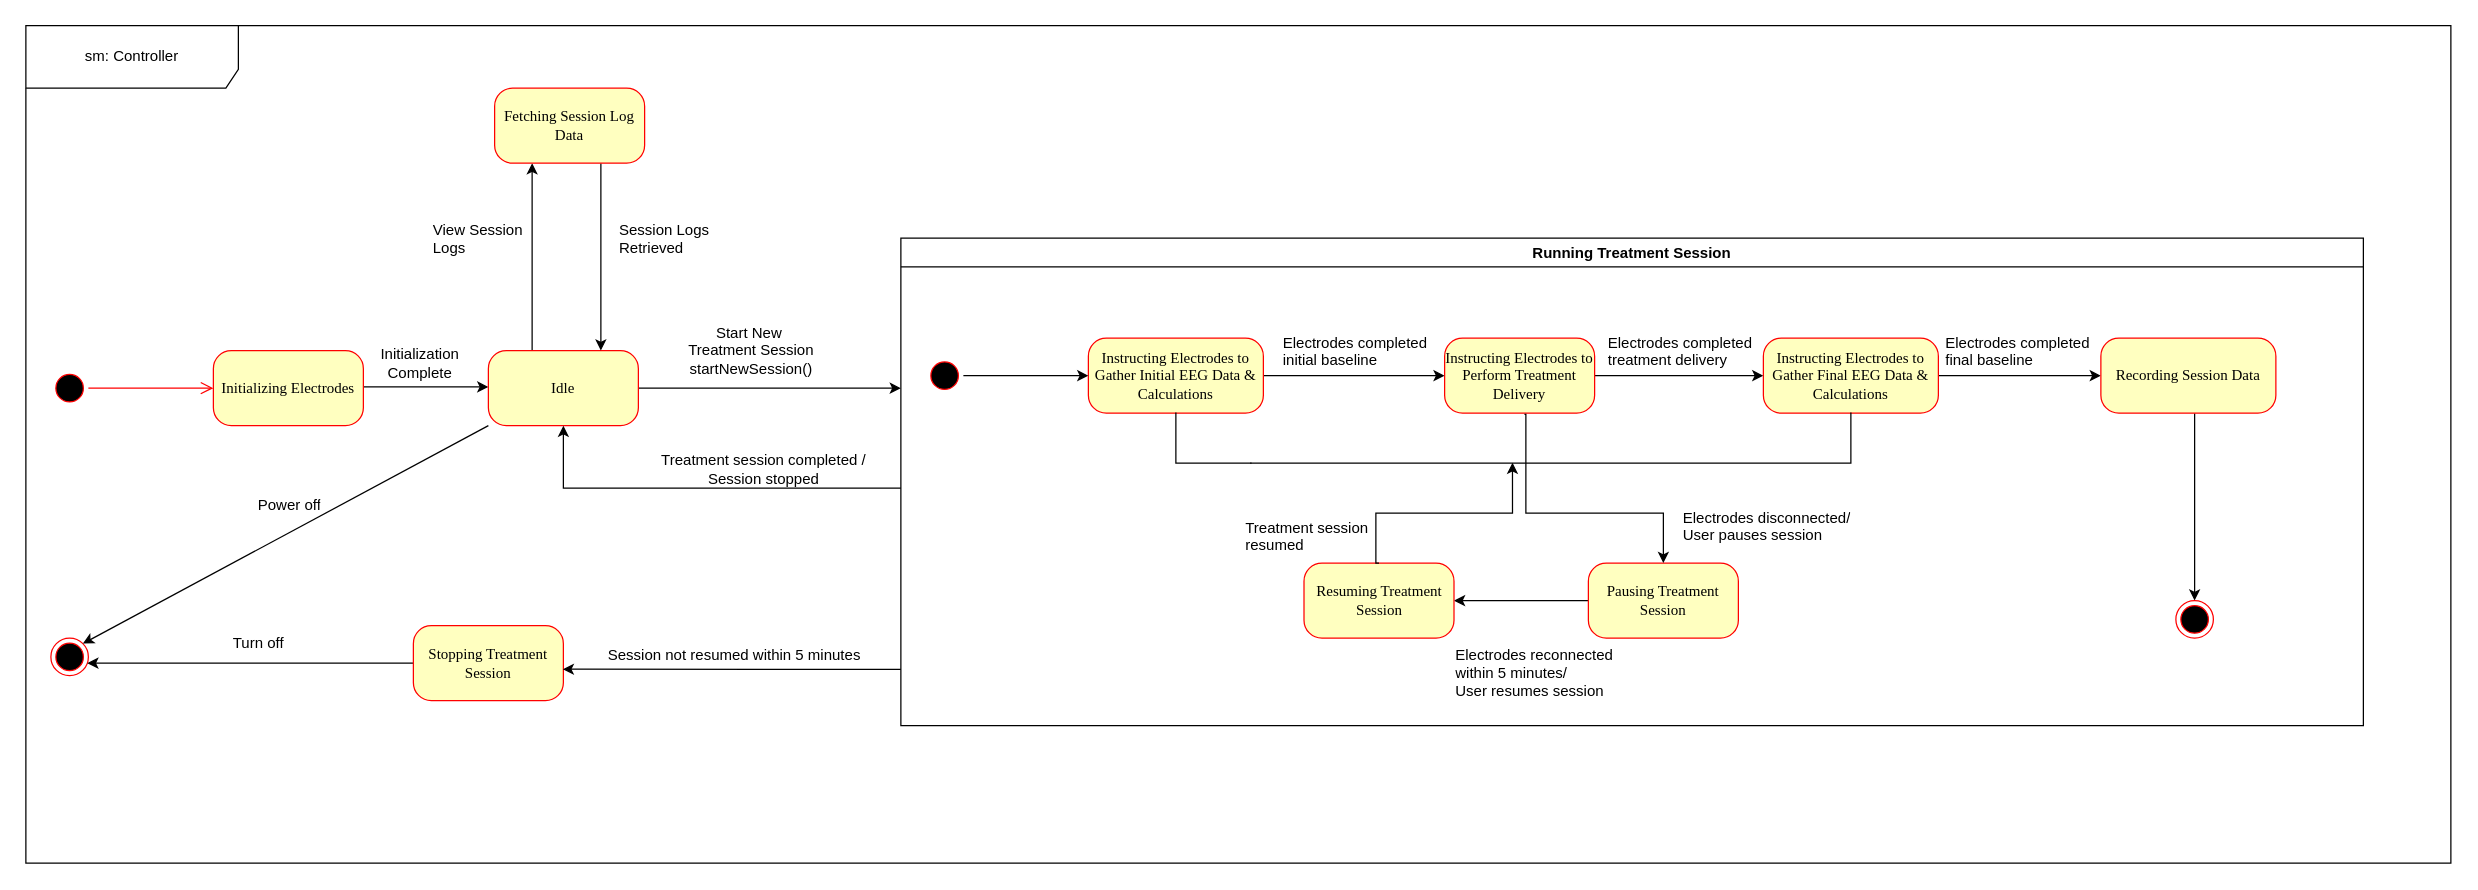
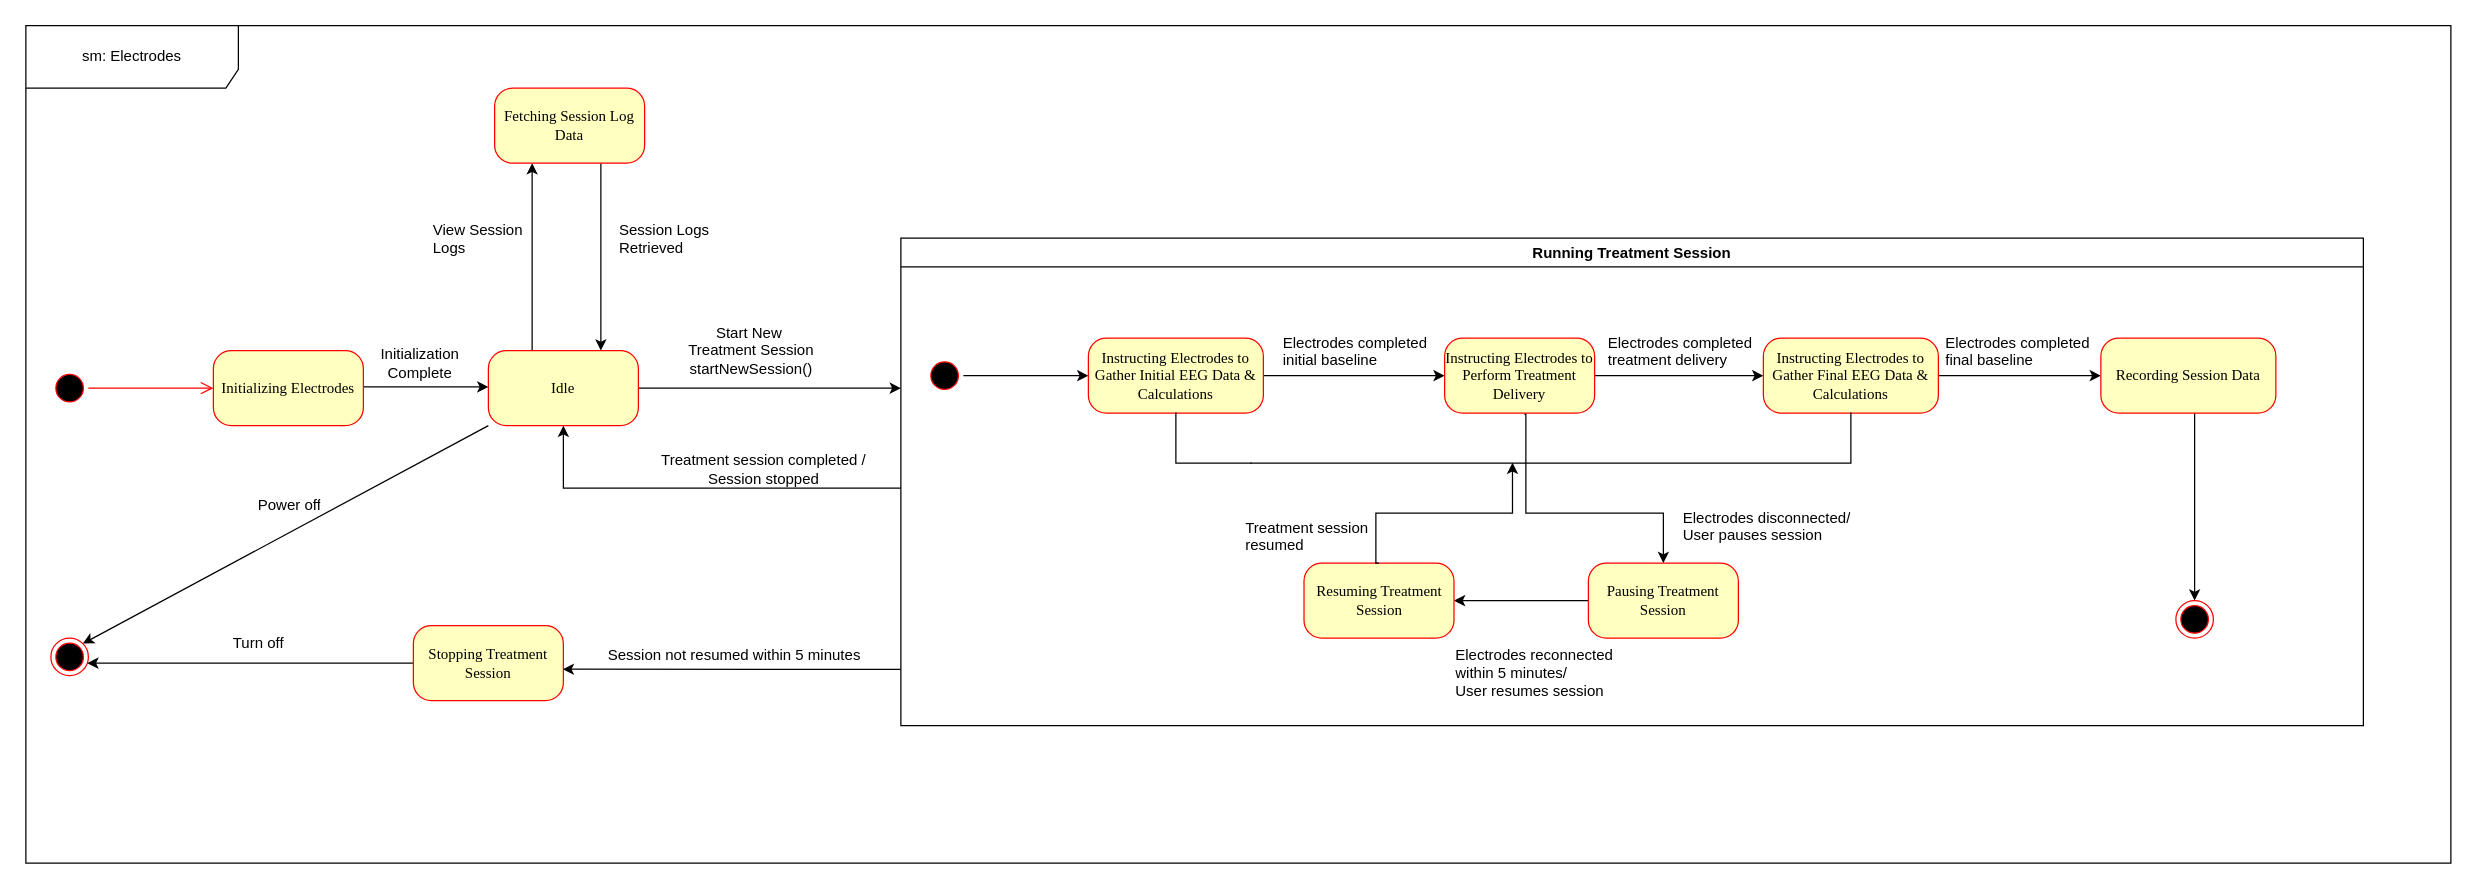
  <mxCell id="0" />
  <mxCell id="1" parent="0" />
  <mxCell id="2" value="" style="ellipse;html=1;shape=startState;fillColor=#000000;strokeColor=#ff0000;rounded=1;shadow=0;comic=0;labelBackgroundColor=none;fontFamily=Verdana;fontSize=12;fontColor=#000000;align=center;direction=south;" vertex="1" parent="1"><mxGeometry x="40" y="295" width="30" height="30" as="geometry" /></mxCell>
  <mxCell id="3" style="edgeStyle=orthogonalEdgeStyle;html=1;labelBackgroundColor=none;endArrow=open;endSize=8;strokeColor=#ff0000;fontFamily=Verdana;fontSize=12;align=left;entryX=0;entryY=0.5;entryDx=0;entryDy=0;" edge="1" parent="1" source="2" target="5"><mxGeometry relative="1" as="geometry" /></mxCell>
  <mxCell id="4" value="" style="edgeStyle=orthogonalEdgeStyle;rounded=0;orthogonalLoop=1;jettySize=auto;html=1;" edge="1" parent="1"><mxGeometry relative="1" as="geometry"><mxPoint x="290" y="309" as="sourcePoint" /><mxPoint x="390" y="309" as="targetPoint" /></mxGeometry></mxCell>
  <mxCell id="5" value="Initializing Electrodes" style="rounded=1;whiteSpace=wrap;html=1;arcSize=24;fillColor=#ffffc0;strokeColor=#ff0000;shadow=0;comic=0;labelBackgroundColor=none;fontFamily=Verdana;fontSize=12;fontColor=#000000;align=center;" vertex="1" parent="1"><mxGeometry x="170" y="280" width="120" height="60" as="geometry" /></mxCell>
  <mxCell id="6" value="" style="ellipse;html=1;shape=endState;fillColor=#000000;strokeColor=#ff0000;" vertex="1" parent="1"><mxGeometry x="40" y="510" width="30" height="30" as="geometry" /></mxCell>
  <mxCell id="7" style="edgeStyle=orthogonalEdgeStyle;rounded=0;orthogonalLoop=1;jettySize=auto;html=1;" edge="1" parent="1" source="9"><mxGeometry relative="1" as="geometry"><mxPoint x="720" y="310" as="targetPoint" /></mxGeometry></mxCell>
  <mxCell id="8" style="edgeStyle=orthogonalEdgeStyle;rounded=0;orthogonalLoop=1;jettySize=auto;html=1;entryX=0.25;entryY=1;entryDx=0;entryDy=0;" edge="1" parent="1" source="9" target="48"><mxGeometry relative="1" as="geometry"><Array as="points"><mxPoint x="425" y="240" /><mxPoint x="425" y="240" /></Array></mxGeometry></mxCell>
  <mxCell id="9" value="Idle" style="rounded=1;whiteSpace=wrap;html=1;arcSize=24;fillColor=#ffffc0;strokeColor=#ff0000;shadow=0;comic=0;labelBackgroundColor=none;fontFamily=Verdana;fontSize=12;fontColor=#000000;align=center;" vertex="1" parent="1"><mxGeometry x="390" y="280" width="120" height="60" as="geometry" /></mxCell>
  <mxCell id="10" value="&lt;div&gt;&lt;br&gt;&lt;/div&gt;" style="text;strokeColor=none;fillColor=none;spacingLeft=4;spacingRight=4;overflow=hidden;rotatable=0;points=[[0,0.5],[1,0.5]];portConstraint=eastwest;fontSize=12;whiteSpace=wrap;html=1;" vertex="1" parent="1"><mxGeometry x="310" y="280" width="80" height="30" as="geometry" /></mxCell>
  <mxCell id="11" value="Start New&amp;nbsp;&lt;div&gt;Treatment Session&lt;/div&gt;&lt;div&gt;startNewSession()&lt;/div&gt;" style="text;html=1;align=center;verticalAlign=middle;resizable=0;points=[];autosize=1;strokeColor=none;fillColor=none;" vertex="1" parent="1"><mxGeometry x="540" y="250" width="120" height="60" as="geometry" /></mxCell>
  <mxCell id="12" value="Initialization&lt;div&gt;Complete&lt;/div&gt;" style="text;html=1;align=center;verticalAlign=middle;resizable=0;points=[];autosize=1;strokeColor=none;fillColor=none;" vertex="1" parent="1"><mxGeometry x="290" y="270" width="90" height="40" as="geometry" /></mxCell>
  <mxCell id="13" style="edgeStyle=orthogonalEdgeStyle;rounded=0;orthogonalLoop=1;jettySize=auto;html=1;entryX=0.5;entryY=1;entryDx=0;entryDy=0;" edge="1" parent="1" source="14" target="9"><mxGeometry relative="1" as="geometry"><Array as="points"><mxPoint x="450" y="390" /></Array></mxGeometry></mxCell>
  <mxCell id="14" value="Running Treatment Session" style="swimlane;whiteSpace=wrap;html=1;" vertex="1" parent="1"><mxGeometry x="720" width="1170" height="390" as="geometry" y="190" /></mxCell>
  <mxCell id="15" style="edgeStyle=orthogonalEdgeStyle;rounded=0;orthogonalLoop=1;jettySize=auto;html=1;entryX=0;entryY=0.5;entryDx=0;entryDy=0;" edge="1" parent="14" source="16" target="18"><mxGeometry relative="1" as="geometry" /></mxCell>
  <mxCell id="16" value="Instructing Electrodes to Gather Initial EEG Data &amp;amp; Calculations" style="rounded=1;whiteSpace=wrap;html=1;arcSize=24;fillColor=#ffffc0;strokeColor=#ff0000;shadow=0;comic=0;labelBackgroundColor=none;fontFamily=Verdana;fontSize=12;fontColor=#000000;align=center;" vertex="1" parent="14"><mxGeometry x="150" y="80" width="140" height="60" as="geometry" /></mxCell>
  <mxCell id="17" style="edgeStyle=orthogonalEdgeStyle;rounded=0;orthogonalLoop=1;jettySize=auto;html=1;entryX=0;entryY=0.5;entryDx=0;entryDy=0;" edge="1" parent="14" source="18" target="20"><mxGeometry relative="1" as="geometry" /></mxCell>
  <mxCell id="18" value="Instructing Electrodes to Perform Treatment Delivery" style="rounded=1;whiteSpace=wrap;html=1;arcSize=24;fillColor=#ffffc0;strokeColor=#ff0000;shadow=0;comic=0;labelBackgroundColor=none;fontFamily=Verdana;fontSize=12;fontColor=#000000;align=center;" vertex="1" parent="14"><mxGeometry x="435" y="80" width="120" height="60" as="geometry" /></mxCell>
  <mxCell id="19" style="edgeStyle=orthogonalEdgeStyle;rounded=0;orthogonalLoop=1;jettySize=auto;html=1;entryX=0;entryY=0.5;entryDx=0;entryDy=0;" edge="1" parent="14" source="20" target="24"><mxGeometry relative="1" as="geometry" /></mxCell>
  <mxCell id="20" value="Instructing Electrodes to Gather Final EEG Data &amp;amp; Calculations" style="rounded=1;whiteSpace=wrap;html=1;arcSize=24;fillColor=#ffffc0;strokeColor=#ff0000;shadow=0;comic=0;labelBackgroundColor=none;fontFamily=Verdana;fontSize=12;fontColor=#000000;align=center;" vertex="1" parent="14"><mxGeometry x="690" y="80" width="140" height="60" as="geometry" /></mxCell>
  <mxCell id="21" style="edgeStyle=orthogonalEdgeStyle;rounded=0;orthogonalLoop=1;jettySize=auto;html=1;entryX=0;entryY=0.5;entryDx=0;entryDy=0;" edge="1" parent="14" source="22" target="16"><mxGeometry relative="1" as="geometry" /></mxCell>
  <mxCell id="22" value="" style="ellipse;html=1;shape=startState;fillColor=#000000;strokeColor=#ff0000;rounded=1;shadow=0;comic=0;labelBackgroundColor=none;fontFamily=Verdana;fontSize=12;fontColor=#000000;align=center;direction=south;" vertex="1" parent="14"><mxGeometry x="20" y="95" width="30" height="30" as="geometry" /></mxCell>
  <mxCell id="23" style="edgeStyle=orthogonalEdgeStyle;rounded=0;orthogonalLoop=1;jettySize=auto;html=1;entryX=0.5;entryY=0;entryDx=0;entryDy=0;" edge="1" parent="14" source="24" target="35"><mxGeometry relative="1" as="geometry"><Array as="points"><mxPoint x="1035" y="180" /><mxPoint x="1035" y="180" /></Array></mxGeometry></mxCell>
  <mxCell id="24" value="Recording Session Data" style="rounded=1;whiteSpace=wrap;html=1;arcSize=24;fillColor=#ffffc0;strokeColor=#ff0000;shadow=0;comic=0;labelBackgroundColor=none;fontFamily=Verdana;fontSize=12;fontColor=#000000;align=center;" vertex="1" parent="14"><mxGeometry x="960" y="80" width="140" height="60" as="geometry" /></mxCell>
  <mxCell id="25" style="edgeStyle=orthogonalEdgeStyle;rounded=0;orthogonalLoop=1;jettySize=auto;html=1;entryX=1;entryY=0.5;entryDx=0;entryDy=0;" edge="1" parent="14" source="26" target="36"><mxGeometry relative="1" as="geometry" /></mxCell>
  <mxCell id="26" value="Pausing Treatment Session" style="rounded=1;whiteSpace=wrap;html=1;arcSize=24;fillColor=#ffffc0;strokeColor=#ff0000;shadow=0;comic=0;labelBackgroundColor=none;fontFamily=Verdana;fontSize=12;fontColor=#000000;align=center;" vertex="1" parent="14"><mxGeometry x="550" y="260" width="120" height="60" as="geometry" /></mxCell>
  <mxCell id="27" style="edgeStyle=orthogonalEdgeStyle;rounded=0;orthogonalLoop=1;jettySize=auto;html=1;entryX=0.5;entryY=0;entryDx=0;entryDy=0;exitX=0.456;exitY=0.026;exitDx=0;exitDy=0;exitPerimeter=0;" edge="1" parent="14" source="28" target="26"><mxGeometry relative="1" as="geometry"><Array as="points"><mxPoint x="500" y="141" /><mxPoint x="500" y="220" /><mxPoint x="610" y="220" /></Array></mxGeometry></mxCell>
  <mxCell id="28" value="" style="shape=partialRectangle;whiteSpace=wrap;html=1;top=0;left=0;fillColor=none;" vertex="1" parent="14"><mxGeometry x="280" y="140" width="480" height="40" as="geometry" /></mxCell>
  <mxCell id="29" value="" style="shape=partialRectangle;whiteSpace=wrap;html=1;bottom=0;right=0;fillColor=none;direction=north;" vertex="1" parent="14"><mxGeometry x="220" y="140" width="60" height="40" as="geometry" /></mxCell>
  <mxCell id="30" value="&lt;div&gt;Electrodes disconnected/&lt;/div&gt;&lt;div&gt;User pauses session&lt;/div&gt;" style="text;strokeColor=none;fillColor=none;spacingLeft=4;spacingRight=4;overflow=hidden;rotatable=0;points=[[0,0.5],[1,0.5]];portConstraint=eastwest;fontSize=12;whiteSpace=wrap;html=1;" vertex="1" parent="14"><mxGeometry x="620" y="210" width="165" height="50" as="geometry" /></mxCell>
  <mxCell id="31" value="&lt;div&gt;Electrodes reconnected within 5 minutes/&lt;/div&gt;&lt;div&gt;User resumes session&lt;/div&gt;" style="text;strokeColor=none;fillColor=none;spacingLeft=4;spacingRight=4;overflow=hidden;rotatable=0;points=[[0,0.5],[1,0.5]];portConstraint=eastwest;fontSize=12;whiteSpace=wrap;html=1;" vertex="1" parent="14"><mxGeometry x="437.5" y="320" width="165" height="50" as="geometry" /></mxCell>
  <mxCell id="32" value="&lt;div&gt;Electrodes completed&lt;/div&gt;&lt;div&gt;initial baseline&lt;/div&gt;" style="text;strokeColor=none;fillColor=none;spacingLeft=4;spacingRight=4;overflow=hidden;rotatable=0;points=[[0,0.5],[1,0.5]];portConstraint=eastwest;fontSize=12;whiteSpace=wrap;html=1;" vertex="1" parent="14"><mxGeometry x="300" y="70" width="165" height="50" as="geometry" /></mxCell>
  <mxCell id="33" value="&lt;div&gt;Electrodes completed&lt;/div&gt;&lt;div&gt;treatment delivery&lt;/div&gt;" style="text;strokeColor=none;fillColor=none;spacingLeft=4;spacingRight=4;overflow=hidden;rotatable=0;points=[[0,0.5],[1,0.5]];portConstraint=eastwest;fontSize=12;whiteSpace=wrap;html=1;" vertex="1" parent="14"><mxGeometry x="560" y="70" width="165" height="50" as="geometry" /></mxCell>
  <mxCell id="34" value="&lt;div&gt;Electrodes completed&lt;/div&gt;&lt;div&gt;final baseline&lt;/div&gt;" style="text;strokeColor=none;fillColor=none;spacingLeft=4;spacingRight=4;overflow=hidden;rotatable=0;points=[[0,0.5],[1,0.5]];portConstraint=eastwest;fontSize=12;whiteSpace=wrap;html=1;" vertex="1" parent="14"><mxGeometry x="830" y="70" width="165" height="50" as="geometry" /></mxCell>
  <mxCell id="35" value="" style="ellipse;html=1;shape=endState;fillColor=#000000;strokeColor=#ff0000;" vertex="1" parent="14"><mxGeometry x="1020" y="290" width="30" height="30" as="geometry" /></mxCell>
  <mxCell id="36" value="Resuming Treatment Session" style="rounded=1;whiteSpace=wrap;html=1;arcSize=24;fillColor=#ffffc0;strokeColor=#ff0000;shadow=0;comic=0;labelBackgroundColor=none;fontFamily=Verdana;fontSize=12;fontColor=#000000;align=center;" vertex="1" parent="14"><mxGeometry x="322.5" y="260" width="120" height="60" as="geometry" /></mxCell>
  <mxCell id="37" style="edgeStyle=orthogonalEdgeStyle;rounded=0;orthogonalLoop=1;jettySize=auto;html=1;entryX=0.436;entryY=0.991;entryDx=0;entryDy=0;entryPerimeter=0;exitX=0.5;exitY=0;exitDx=0;exitDy=0;" edge="1" parent="14" source="36" target="28"><mxGeometry relative="1" as="geometry"><Array as="points"><mxPoint x="380" y="260" /><mxPoint x="380" y="220" /><mxPoint x="489" y="220" /></Array></mxGeometry></mxCell>
  <mxCell id="38" value="Treatment session&amp;nbsp;&lt;div&gt;resumed&lt;/div&gt;" style="text;strokeColor=none;fillColor=none;spacingLeft=4;spacingRight=4;overflow=hidden;rotatable=0;points=[[0,0.5],[1,0.5]];portConstraint=eastwest;fontSize=12;whiteSpace=wrap;html=1;" vertex="1" parent="14"><mxGeometry x="270" y="217.5" width="165" height="35" as="geometry" /></mxCell>
  <mxCell id="39" value="&lt;div&gt;Treatment session completed /&lt;/div&gt;&lt;div&gt;Session stopped&lt;/div&gt;" style="text;html=1;align=center;verticalAlign=middle;resizable=0;points=[];autosize=1;strokeColor=none;fillColor=none;" vertex="1" parent="1"><mxGeometry x="515" y="355" width="190" height="40" as="geometry" /></mxCell>
  <mxCell id="40" value="&lt;div&gt;&lt;span style=&quot;background-color: initial;&quot;&gt;Session not resumed within 5 minutes&lt;/span&gt;&lt;br&gt;&lt;/div&gt;" style="text;strokeColor=none;fillColor=none;spacingLeft=4;spacingRight=4;overflow=hidden;rotatable=0;points=[[0,0.5],[1,0.5]];portConstraint=eastwest;fontSize=12;whiteSpace=wrap;html=1;" vertex="1" parent="1"><mxGeometry x="480" y="510" width="240" height="50" as="geometry" /></mxCell>
  <mxCell id="41" style="edgeStyle=orthogonalEdgeStyle;rounded=0;orthogonalLoop=1;jettySize=auto;html=1;" edge="1" parent="1" source="42" target="6"><mxGeometry relative="1" as="geometry"><Array as="points"><mxPoint x="140" y="530" /><mxPoint x="140" y="530" /></Array></mxGeometry></mxCell>
  <mxCell id="42" value="Stopping Treatment Session" style="rounded=1;whiteSpace=wrap;html=1;arcSize=24;fillColor=#ffffc0;strokeColor=#ff0000;shadow=0;comic=0;labelBackgroundColor=none;fontFamily=Verdana;fontSize=12;fontColor=#000000;align=center;" vertex="1" parent="1"><mxGeometry x="330" y="500" width="120" height="60" as="geometry" /></mxCell>
  <mxCell id="43" style="edgeStyle=orthogonalEdgeStyle;rounded=0;orthogonalLoop=1;jettySize=auto;html=1;entryX=0.996;entryY=0.581;entryDx=0;entryDy=0;entryPerimeter=0;" edge="1" parent="1" source="14" target="42"><mxGeometry relative="1" as="geometry"><Array as="points"><mxPoint x="660" y="535" /><mxPoint x="660" y="535" /></Array></mxGeometry></mxCell>
  <mxCell id="44" value="&lt;div&gt;Turn off&lt;/div&gt;" style="text;strokeColor=none;fillColor=none;spacingLeft=4;spacingRight=4;overflow=hidden;rotatable=0;points=[[0,0.5],[1,0.5]];portConstraint=eastwest;fontSize=12;whiteSpace=wrap;html=1;" vertex="1" parent="1"><mxGeometry x="180" y="500" width="80" height="50" as="geometry" /></mxCell>
  <mxCell id="45" value="" style="endArrow=classic;html=1;rounded=0;exitX=0;exitY=1;exitDx=0;exitDy=0;entryX=1;entryY=0;entryDx=0;entryDy=0;" edge="1" parent="1" source="9" target="6"><mxGeometry width="50" height="50" relative="1" as="geometry"><mxPoint x="880" y="530" as="sourcePoint" /><mxPoint x="930" y="480" as="targetPoint" /></mxGeometry></mxCell>
  <mxCell id="46" value="&lt;div&gt;Power off&lt;/div&gt;" style="text;strokeColor=none;fillColor=none;spacingLeft=4;spacingRight=4;overflow=hidden;rotatable=0;points=[[0,0.5],[1,0.5]];portConstraint=eastwest;fontSize=12;whiteSpace=wrap;html=1;" vertex="1" parent="1"><mxGeometry x="200" y="390" width="80" height="50" as="geometry" /></mxCell>
  <mxCell id="47" style="edgeStyle=orthogonalEdgeStyle;rounded=0;orthogonalLoop=1;jettySize=auto;html=1;entryX=0.75;entryY=0;entryDx=0;entryDy=0;" edge="1" parent="1" source="48" target="9"><mxGeometry relative="1" as="geometry"><Array as="points"><mxPoint x="480" y="170" /><mxPoint x="480" y="170" /></Array></mxGeometry></mxCell>
  <mxCell id="48" value="Fetching Session Log Data" style="rounded=1;whiteSpace=wrap;html=1;arcSize=24;fillColor=#ffffc0;strokeColor=#ff0000;shadow=0;comic=0;labelBackgroundColor=none;fontFamily=Verdana;fontSize=12;fontColor=#000000;align=center;" vertex="1" parent="1"><mxGeometry x="395" y="70" width="120" height="60" as="geometry" /></mxCell>
  <mxCell id="49" value="&lt;div&gt;View Session Logs&lt;/div&gt;" style="text;strokeColor=none;fillColor=none;spacingLeft=4;spacingRight=4;overflow=hidden;rotatable=0;points=[[0,0.5],[1,0.5]];portConstraint=eastwest;fontSize=12;whiteSpace=wrap;html=1;" vertex="1" parent="1"><mxGeometry x="340" y="170" width="90" height="50" as="geometry" /></mxCell>
  <mxCell id="50" value="&lt;div&gt;Session Logs&lt;/div&gt;&lt;div&gt;Retrieved&lt;/div&gt;" style="text;strokeColor=none;fillColor=none;spacingLeft=4;spacingRight=4;overflow=hidden;rotatable=0;points=[[0,0.5],[1,0.5]];portConstraint=eastwest;fontSize=12;whiteSpace=wrap;html=1;" vertex="1" parent="1"><mxGeometry x="489" y="170" width="90" height="50" as="geometry" /></mxCell>
- <mxCell id="51" value="sm: Controller" style="shape=umlFrame;whiteSpace=wrap;html=1;pointerEvents=0;width=170;height=50;" vertex="1" parent="1"><mxGeometry x="20" y="20" width="1940" height="670" as="geometry" /></mxCell>
+ <mxCell id="51" value="sm: Electrodes" style="shape=umlFrame;whiteSpace=wrap;html=1;pointerEvents=0;width=170;height=50;" vertex="1" parent="1"><mxGeometry x="20" y="20" width="1940" height="670" as="geometry" /></mxCell>
